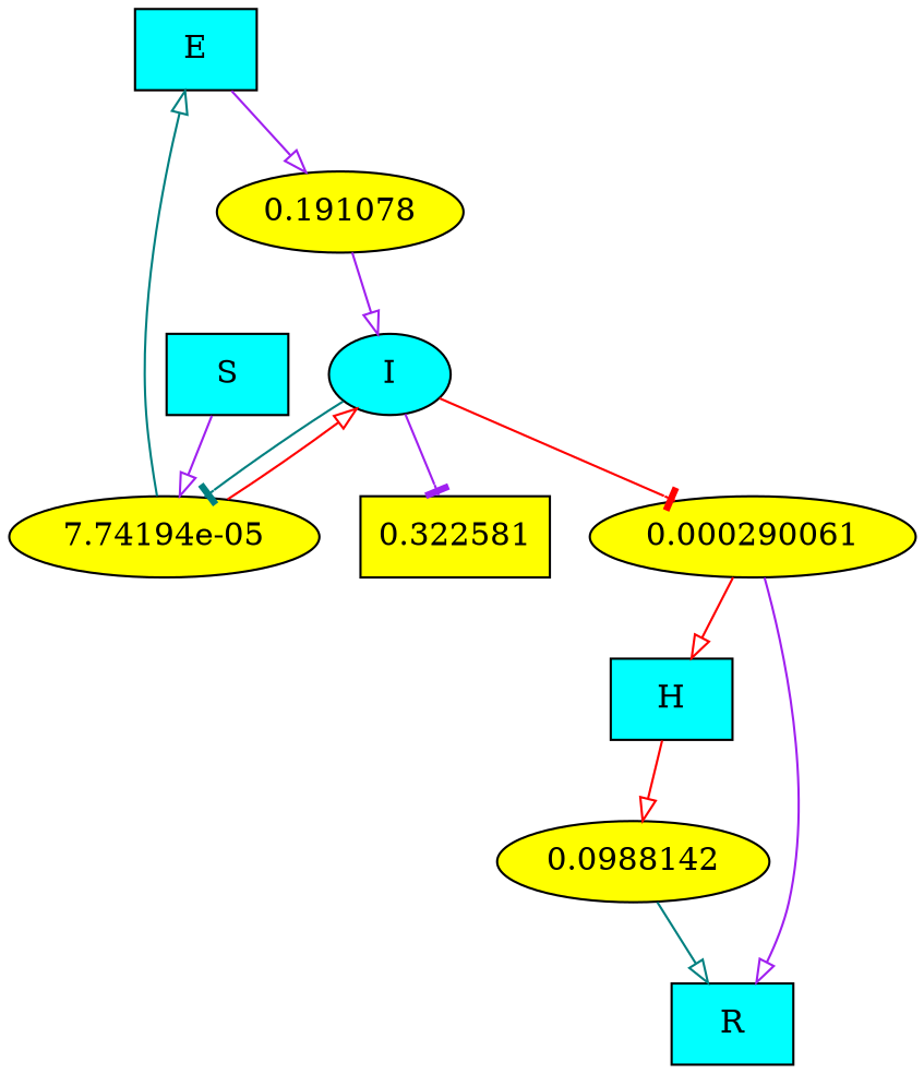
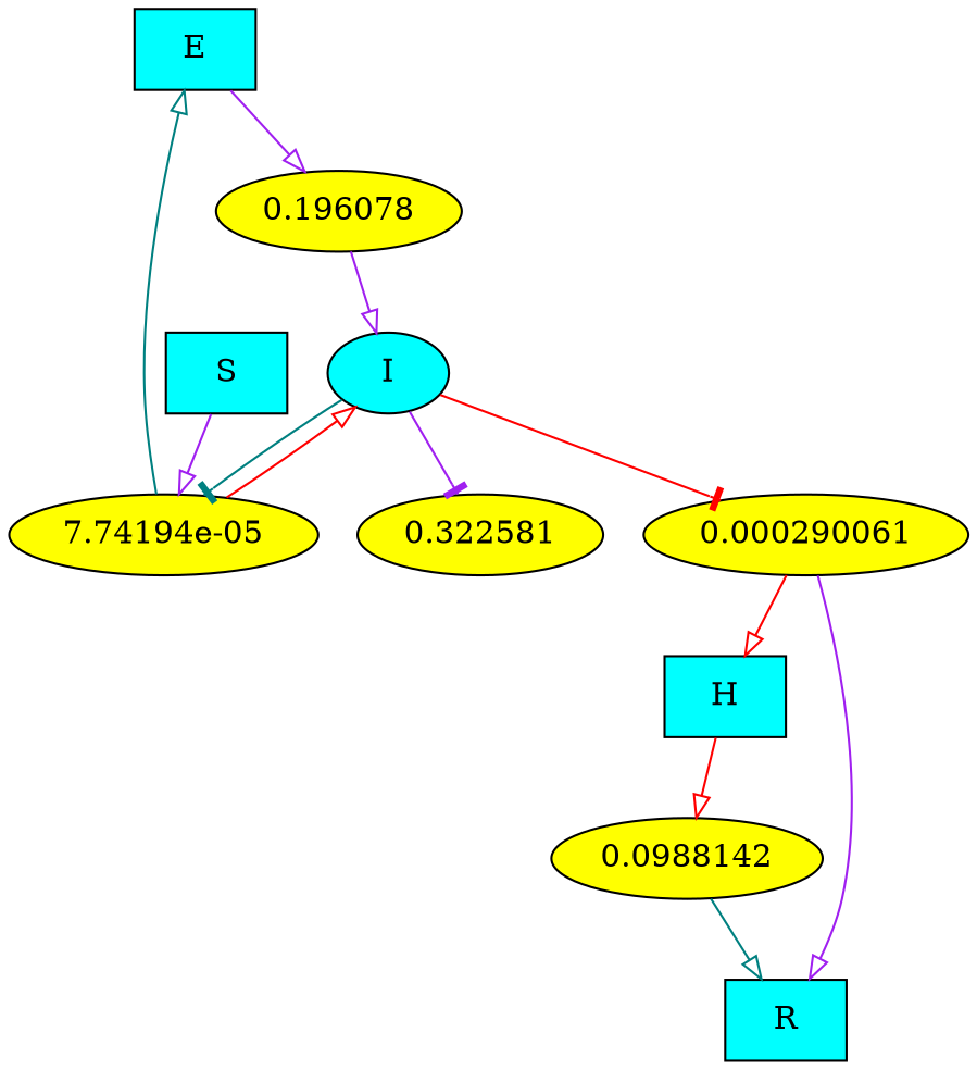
  digraph {
    node [fillcolor=cyan shape=oval style=filled]
    edge [arrowhead=onormal color=purple]
    n1 [label=E shape=box]
-   n2 [fillcolor=yellow label=0.191078]
+   n2 [fillcolor=yellow label=0.196078]
    n3 [label=I shape=ellipse]
    n4 [label=H shape=box]
    n5 [fillcolor=yellow label=0.0988142]
    n6 [label=R shape=box]
    n7 [fillcolor=yellow label="7.74194e-05"]
-   n8 [fillcolor=yellow label=0.322581 shape=box]
+   n8 [fillcolor=yellow label=0.322581]
    n9 [fillcolor=yellow label=0.000290061]
    n10 [label=S shape=box]
    n1 -> n2
    n2 -> n3
    n3 -> n7 [arrowhead=tee color=teal]
    n3 -> n8 [arrowhead=tee]
    n3 -> n9 [arrowhead=tee color=red]
    n4 -> n5 [color=red]
    n5 -> n6 [color=teal]
    n7 -> n1 [color=teal]
    n7 -> n3 [color=red]
    n9 -> n4 [color=red]
    n9 -> n6
    n10 -> n7
  }
